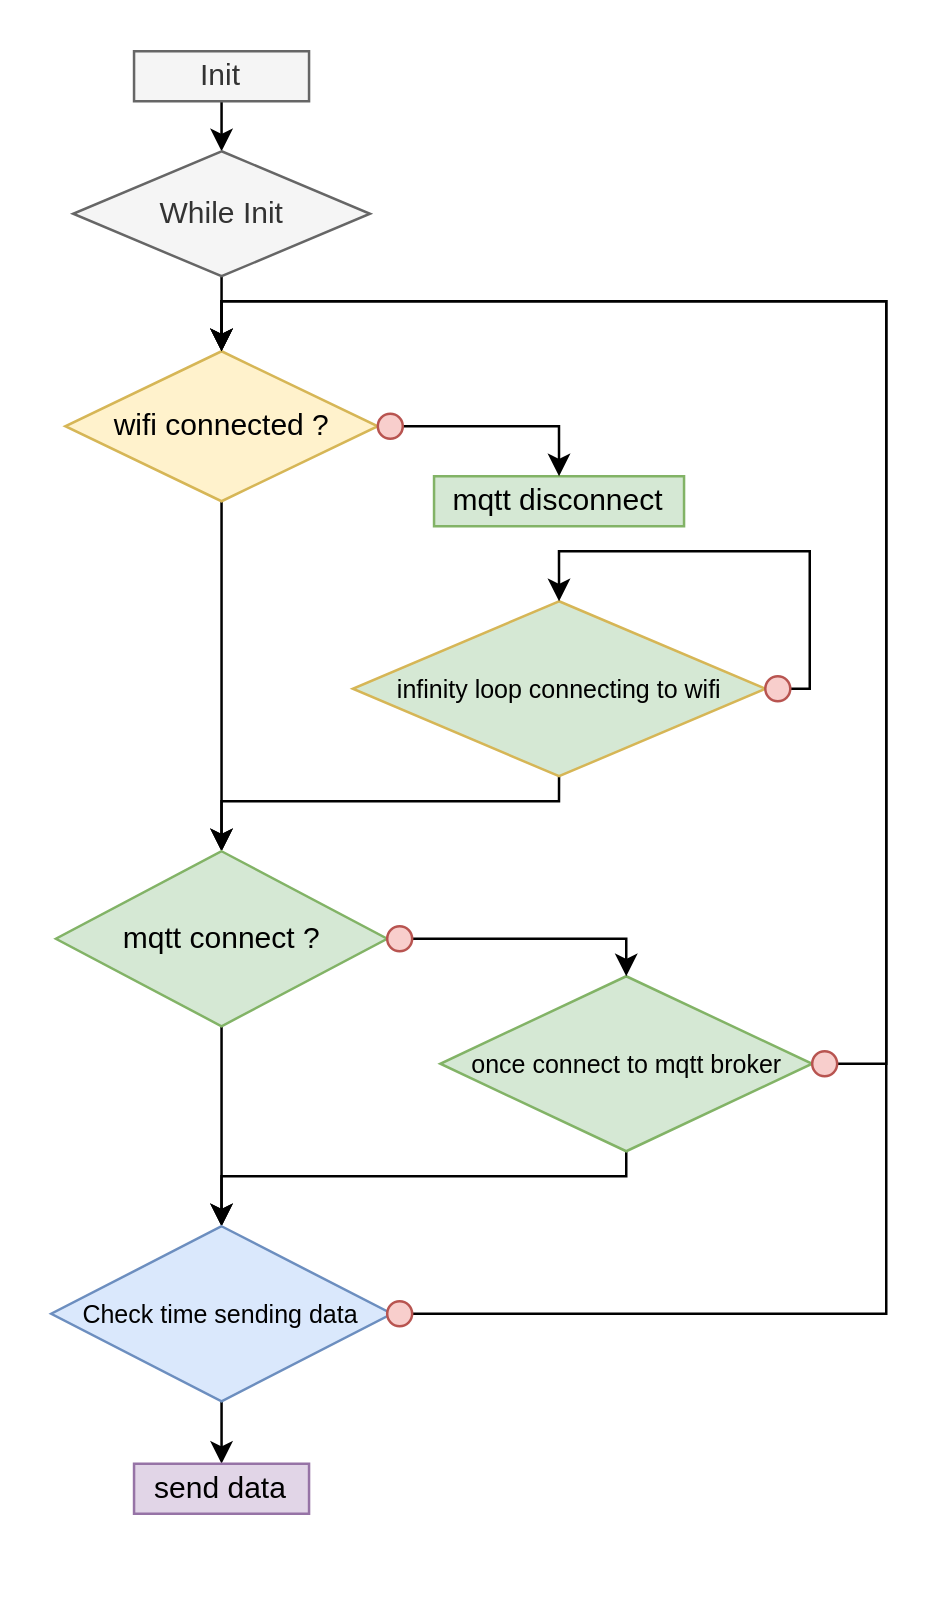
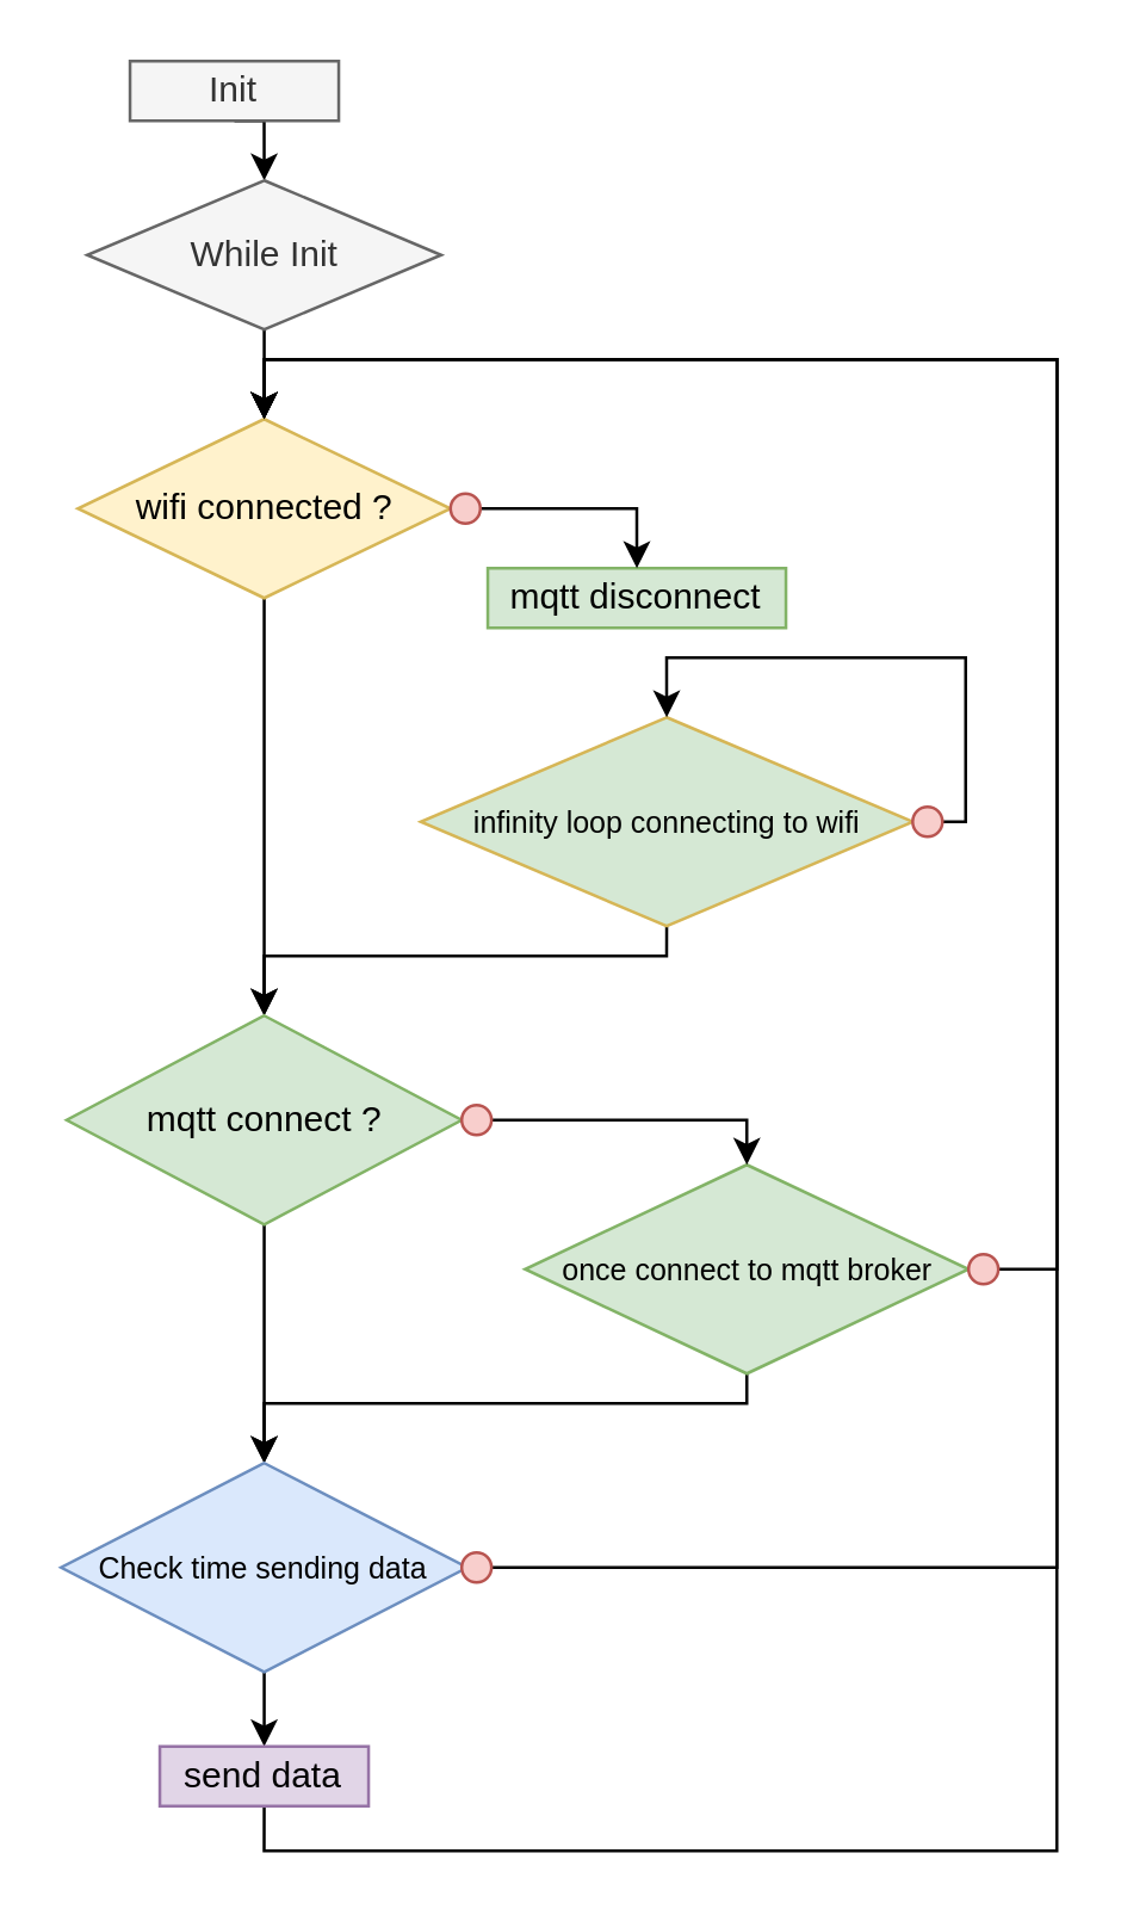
  <mxCell id="0" />
  <mxCell id="1" parent="0" />
  <mxCell id="2" style="edgeStyle=orthogonalEdgeStyle;rounded=0;orthogonalLoop=1;jettySize=auto;html=1;exitX=0.5;exitY=1;exitDx=0;exitDy=0;entryX=0.5;entryY=0;entryDx=0;entryDy=0;endArrow=classic;endFill=1;" edge="1" parent="1" source="3" target="8"><mxGeometry relative="1" as="geometry" /></mxCell>
  <mxCell id="3" value="wifi connected ?" style="rhombus;whiteSpace=wrap;html=1;fillColor=#fff2cc;strokeColor=#d6b656;" vertex="1" parent="1"><mxGeometry x="25.62" y="140" width="125" height="60" as="geometry" /></mxCell>
- <mxCell id="4" value="mqtt disconnect" style="rounded=0;whiteSpace=wrap;html=1;fillColor=#d5e8d4;strokeColor=#82b366;" vertex="1" parent="1"><mxGeometry x="173.12" y="190" width="100" height="20" as="geometry" /></mxCell>
+ <mxCell id="4" value="mqtt disconnect" style="rounded=0;whiteSpace=wrap;html=1;fillColor=#d5e8d4;strokeColor=#82b366;" vertex="1" parent="1"><mxGeometry x="163.12" y="190" width="100" height="20" as="geometry" /></mxCell>
  <mxCell id="5" style="edgeStyle=orthogonalEdgeStyle;rounded=0;orthogonalLoop=1;jettySize=auto;html=1;exitX=0.5;exitY=1;exitDx=0;exitDy=0;entryX=0.5;entryY=0;entryDx=0;entryDy=0;endArrow=classic;endFill=1;" edge="1" parent="1" source="6" target="8"><mxGeometry relative="1" as="geometry"><Array as="points"><mxPoint x="223.37" y="320" /><mxPoint x="88.37" y="320" /></Array></mxGeometry></mxCell>
  <mxCell id="6" value="&lt;font style=&quot;font-size: 10px&quot;&gt;infinity loop connecting to wifi&lt;/font&gt;" style="rhombus;whiteSpace=wrap;html=1;fillColor=#d5e8d4;strokeColor=#d6b656;" vertex="1" parent="1"><mxGeometry x="140.62" y="240" width="165" height="70" as="geometry" /></mxCell>
  <mxCell id="7" style="edgeStyle=orthogonalEdgeStyle;rounded=0;orthogonalLoop=1;jettySize=auto;html=1;exitX=0.5;exitY=1;exitDx=0;exitDy=0;entryX=0.5;entryY=0;entryDx=0;entryDy=0;endArrow=classic;endFill=1;" edge="1" parent="1" source="8" target="12"><mxGeometry relative="1" as="geometry" /></mxCell>
  <mxCell id="8" value="mqtt connect ?" style="rhombus;whiteSpace=wrap;html=1;fillColor=#d5e8d4;strokeColor=#82b366;" vertex="1" parent="1"><mxGeometry x="21.87" y="340" width="132.5" height="70" as="geometry" /></mxCell>
  <mxCell id="9" style="edgeStyle=orthogonalEdgeStyle;rounded=0;orthogonalLoop=1;jettySize=auto;html=1;exitX=0.5;exitY=1;exitDx=0;exitDy=0;entryX=0.5;entryY=0;entryDx=0;entryDy=0;endArrow=classic;endFill=1;" edge="1" parent="1" source="10" target="12"><mxGeometry relative="1" as="geometry"><Array as="points"><mxPoint x="250.37" y="470" /><mxPoint x="88.37" y="470" /></Array></mxGeometry></mxCell>
  <mxCell id="10" value="&lt;font style=&quot;font-size: 10px&quot;&gt;once connect to mqtt broker&lt;/font&gt;" style="rhombus;whiteSpace=wrap;html=1;fillColor=#d5e8d4;strokeColor=#82b366;" vertex="1" parent="1"><mxGeometry x="175.62" y="390" width="148.75" height="70" as="geometry" /></mxCell>
  <mxCell id="11" style="edgeStyle=orthogonalEdgeStyle;rounded=0;orthogonalLoop=1;jettySize=auto;html=1;exitX=0.5;exitY=1;exitDx=0;exitDy=0;entryX=0.5;entryY=0;entryDx=0;entryDy=0;endArrow=classic;endFill=1;" edge="1" parent="1" source="12" target="14"><mxGeometry relative="1" as="geometry" /></mxCell>
  <mxCell id="12" value="&lt;font style=&quot;font-size: 10px&quot;&gt;Check time sending data&lt;/font&gt;" style="rhombus;whiteSpace=wrap;html=1;fillColor=#dae8fc;strokeColor=#6c8ebf;" vertex="1" parent="1"><mxGeometry x="20" y="490" width="136.25" height="70" as="geometry" /></mxCell>
+ <mxCell id="13" style="edgeStyle=orthogonalEdgeStyle;rounded=0;orthogonalLoop=1;jettySize=auto;html=1;exitX=0.5;exitY=1;exitDx=0;exitDy=0;endArrow=classic;endFill=1;entryX=0.5;entryY=0;entryDx=0;entryDy=0;" edge="1" parent="1" source="14" target="3"><mxGeometry relative="1" as="geometry"><mxPoint x="404.37" y="570" as="targetPoint" /><Array as="points"><mxPoint x="88" y="620" /><mxPoint x="354" y="620" /><mxPoint x="354" y="120" /><mxPoint x="88" y="120" /></Array></mxGeometry></mxCell>
  <mxCell id="14" value="send data" style="rounded=0;whiteSpace=wrap;html=1;fillColor=#e1d5e7;strokeColor=#9673a6;" vertex="1" parent="1"><mxGeometry x="53.12" y="585" width="70" height="20" as="geometry" /></mxCell>
  <mxCell id="15" style="edgeStyle=orthogonalEdgeStyle;rounded=0;orthogonalLoop=1;jettySize=auto;html=1;exitX=0.5;exitY=1;exitDx=0;exitDy=0;entryX=0.5;entryY=0;entryDx=0;entryDy=0;" edge="1" parent="1" source="16" target="28"><mxGeometry relative="1" as="geometry" /></mxCell>
- <mxCell id="16" value="Init" style="rounded=0;whiteSpace=wrap;html=1;fillColor=#f5f5f5;strokeColor=#666666;fontColor=#333333;" vertex="1" parent="1"><mxGeometry x="53.12" y="20" width="70" height="20" as="geometry" /></mxCell>
+ <mxCell id="16" value="Init" style="rounded=0;whiteSpace=wrap;html=1;fillColor=#f5f5f5;strokeColor=#666666;fontColor=#333333;" vertex="1" parent="1"><mxGeometry x="43.12" y="20" width="70" height="20" as="geometry" /></mxCell>
  <mxCell id="17" style="edgeStyle=orthogonalEdgeStyle;rounded=0;orthogonalLoop=1;jettySize=auto;html=1;exitX=1;exitY=0.5;exitDx=0;exitDy=0;entryX=0.5;entryY=0;entryDx=0;entryDy=0;" edge="1" parent="1" source="18" target="4"><mxGeometry relative="1" as="geometry" /></mxCell>
  <mxCell id="18" value="" style="ellipse;whiteSpace=wrap;html=1;aspect=fixed;fillColor=#f8cecc;strokeColor=#b85450;" vertex="1" parent="1"><mxGeometry x="150.62" y="165" width="10" height="10" as="geometry" /></mxCell>
  <mxCell id="19" style="edgeStyle=orthogonalEdgeStyle;rounded=0;orthogonalLoop=1;jettySize=auto;html=1;exitX=1;exitY=0.5;exitDx=0;exitDy=0;verticalAlign=middle;entryX=0.5;entryY=0;entryDx=0;entryDy=0;" edge="1" parent="1" source="20" target="6"><mxGeometry relative="1" as="geometry"><mxPoint x="283.12" y="220" as="targetPoint" /><Array as="points"><mxPoint x="323.37" y="275" /><mxPoint x="323.37" y="220" /><mxPoint x="223.37" y="220" /></Array></mxGeometry></mxCell>
  <mxCell id="20" value="" style="ellipse;whiteSpace=wrap;html=1;aspect=fixed;fillColor=#f8cecc;strokeColor=#b85450;" vertex="1" parent="1"><mxGeometry x="305.62" y="270" width="10" height="10" as="geometry" /></mxCell>
  <mxCell id="21" style="edgeStyle=orthogonalEdgeStyle;rounded=0;orthogonalLoop=1;jettySize=auto;html=1;exitX=1;exitY=0.5;exitDx=0;exitDy=0;endArrow=classic;endFill=1;entryX=0.5;entryY=0;entryDx=0;entryDy=0;" edge="1" parent="1" source="22" target="3"><mxGeometry relative="1" as="geometry"><mxPoint x="84.37" y="120" as="targetPoint" /><Array as="points"><mxPoint x="354" y="425" /><mxPoint x="354" y="120" /><mxPoint x="88" y="120" /></Array></mxGeometry></mxCell>
  <mxCell id="22" value="" style="ellipse;whiteSpace=wrap;html=1;aspect=fixed;fillColor=#f8cecc;strokeColor=#b85450;" vertex="1" parent="1"><mxGeometry x="324.37" y="420" width="10" height="10" as="geometry" /></mxCell>
  <mxCell id="23" style="edgeStyle=orthogonalEdgeStyle;rounded=0;orthogonalLoop=1;jettySize=auto;html=1;exitX=0.5;exitY=0;exitDx=0;exitDy=0;entryX=0.5;entryY=0;entryDx=0;entryDy=0;endArrow=classic;endFill=1;" edge="1" parent="1" source="24" target="10"><mxGeometry relative="1" as="geometry"><Array as="points"><mxPoint x="250.37" y="375" /></Array></mxGeometry></mxCell>
  <mxCell id="24" value="" style="ellipse;whiteSpace=wrap;html=1;aspect=fixed;direction=south;fillColor=#f8cecc;strokeColor=#b85450;" vertex="1" parent="1"><mxGeometry x="154.37" y="370" width="10" height="10" as="geometry" /></mxCell>
  <mxCell id="25" style="edgeStyle=orthogonalEdgeStyle;rounded=0;orthogonalLoop=1;jettySize=auto;html=1;exitX=1;exitY=0.5;exitDx=0;exitDy=0;entryX=0.5;entryY=0;entryDx=0;entryDy=0;endArrow=classic;endFill=1;" edge="1" parent="1" source="26" target="3"><mxGeometry relative="1" as="geometry"><Array as="points"><mxPoint x="354" y="525" /><mxPoint x="354" y="120" /><mxPoint x="88" y="120" /></Array></mxGeometry></mxCell>
  <mxCell id="26" value="" style="ellipse;whiteSpace=wrap;html=1;aspect=fixed;fillColor=#f8cecc;strokeColor=#b85450;" vertex="1" parent="1"><mxGeometry x="154.37" y="520" width="10" height="10" as="geometry" /></mxCell>
  <mxCell id="27" style="edgeStyle=orthogonalEdgeStyle;rounded=0;orthogonalLoop=1;jettySize=auto;html=1;exitX=0.5;exitY=1;exitDx=0;exitDy=0;entryX=0.5;entryY=0;entryDx=0;entryDy=0;endArrow=classic;endFill=1;" edge="1" parent="1" source="28" target="3"><mxGeometry relative="1" as="geometry" /></mxCell>
  <mxCell id="28" value="While Init" style="rhombus;whiteSpace=wrap;html=1;fillColor=#f5f5f5;strokeColor=#666666;fontColor=#333333;" vertex="1" parent="1"><mxGeometry x="28.76" y="60" width="118.74" height="50" as="geometry" /></mxCell>
